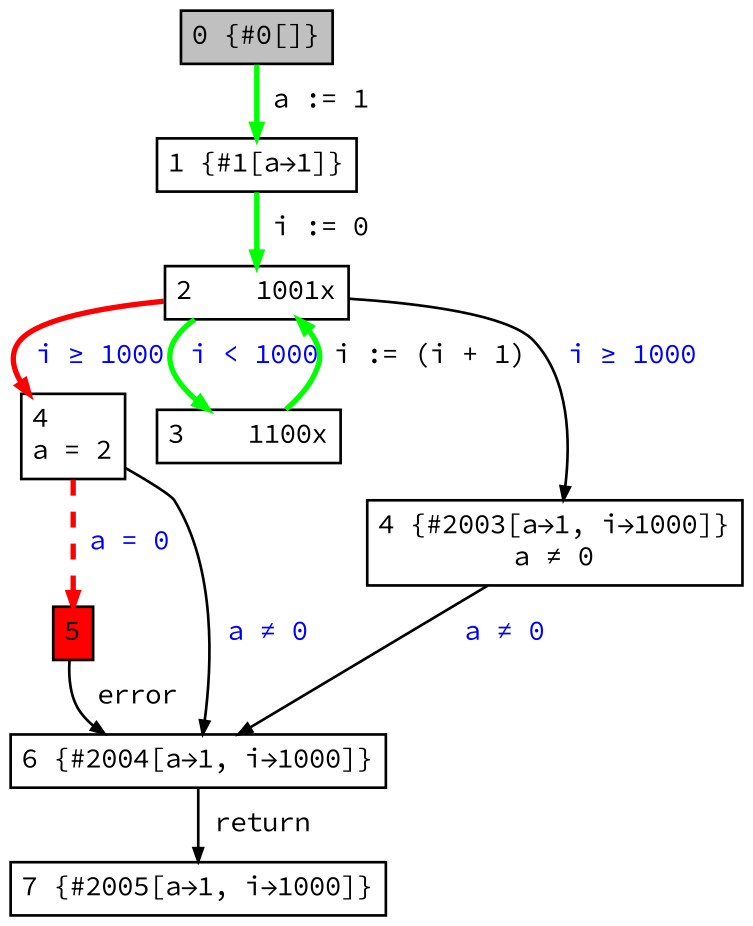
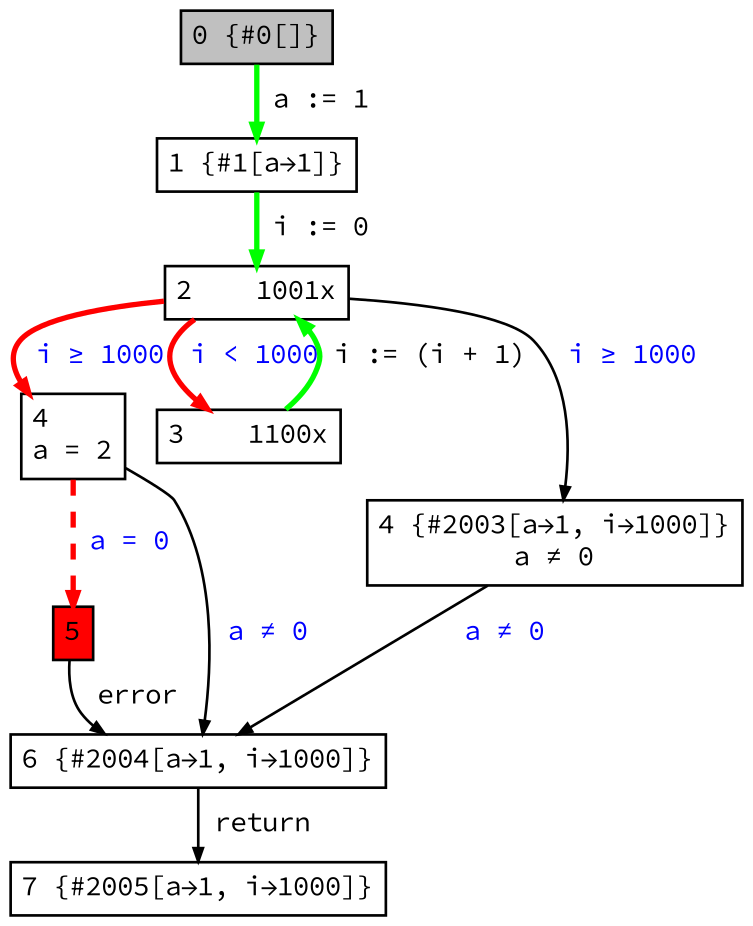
  digraph {
    fontname="Source Code Pro"
    nodesep=0.12
    ranksep=0.10
    node [fontname="Source Code Pro" fontsize=10.5 margin="0.05,0.05" shape=box]
    edge [arrowsize=0.5 fontname="Source Code Pro" fontsize=10.5 fontcolor="#0000FF"]
    n1 [fillcolor=gray height=0.02 label="0 {#0[]}" style=filled width=0.02]
    n2 [height=0.02 label="1 {#1[a→1]}" width=0.02]
    n3 [height=0.02 label="2    1001x" width=0.02]
    n4 [height=0.02 label="7 {#2005[a→1, i→1000]}" width=0.02]
    n5 [height=0.02 label="4\la = 2" width=0.02]
    n6 [height=0.02 label="3    1100x" width=0.02]
    n7 [height=0.02 label="4 {#2003[a→1, i→1000]}\la ≠ 0" width=0.02]
    n8 [fillcolor=red height=0.02 label=5 style=filled width=0.02]
    n9 [height=0.02 label="6 {#2004[a→1, i→1000]}" width=0.02]
    n1 -> n2 [color="#00FF00" label=" a := 1" style=bold fontcolor=""]
    n2 -> n3 [color="#00FF00" label=" i := 0" style=bold fontcolor=""]
    n3 -> n5 [color="#FF0000" label=" i ≥ 1000" style=bold]
-   n3 -> n6 [color="#00FF00" label=" i < 1000" style=bold]
+   n3 -> n6 [color="#FF0000" label=" i < 1000" style=bold]
    n3 -> n7 [label=" i ≥ 1000"]
    n5 -> n8 [color="#FF0000" label=" a = 0" style="bold,dashed"]
    n5 -> n9 [label=" a ≠ 0"]
    n6 -> n3 [color="#00FF00" label=" i := (i + 1)" style=bold fontcolor=""]
    n7 -> n9 [label=" a ≠ 0"]
    n8 -> n9 [label=" error" fontcolor=""]
    n9 -> n4 [label=" return" fontcolor=""]
  }
